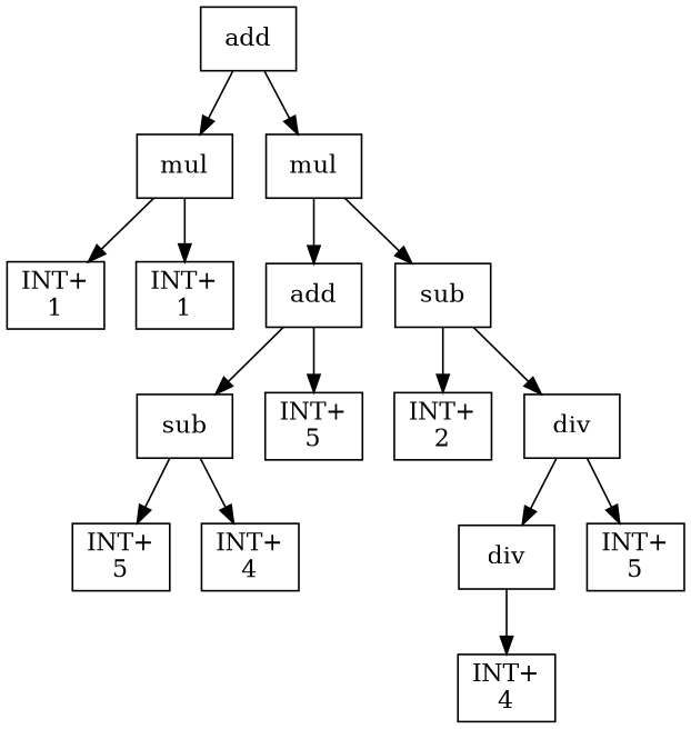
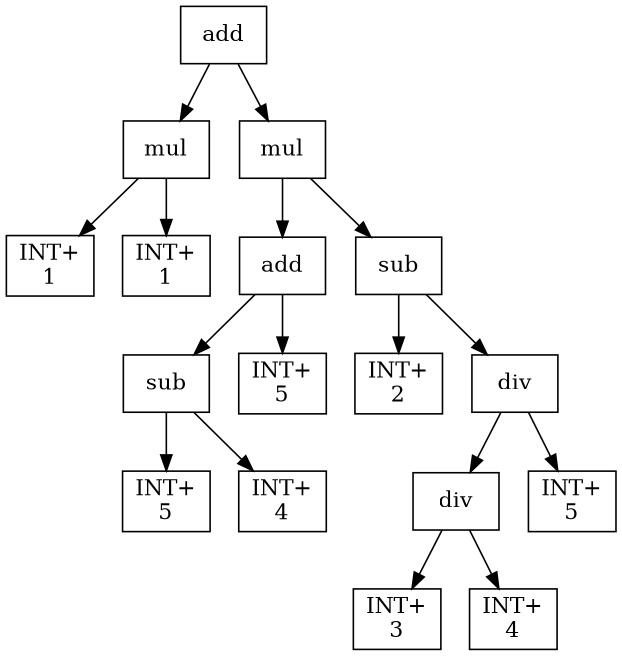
  digraph {
    node [shape=box]
    n1 [label=add]
    n2 [label=mul]
    n3 [label=mul]
    n4 [label="INT+\n1"]
    n5 [label="INT+\n1"]
    n6 [label=add]
    n7 [label=sub]
    n8 [label=sub]
    n9 [label="INT+\n5"]
    n10 [label="INT+\n5"]
    n11 [label="INT+\n4"]
    n12 [label="INT+\n2"]
    n13 [label=div]
    n14 [label=div]
    n15 [label="INT+\n5"]
+   n16 [label="INT+\n3"]
    n17 [label="INT+\n4"]
    n1 -> n2
    n1 -> n3
    n2 -> n4
    n2 -> n5
    n3 -> n6
    n3 -> n7
    n6 -> n8
    n6 -> n9
    n7 -> n12
    n7 -> n13
    n8 -> n10
    n8 -> n11
    n13 -> n14
    n13 -> n15
+   n14 -> n16
    n14 -> n17
  }
